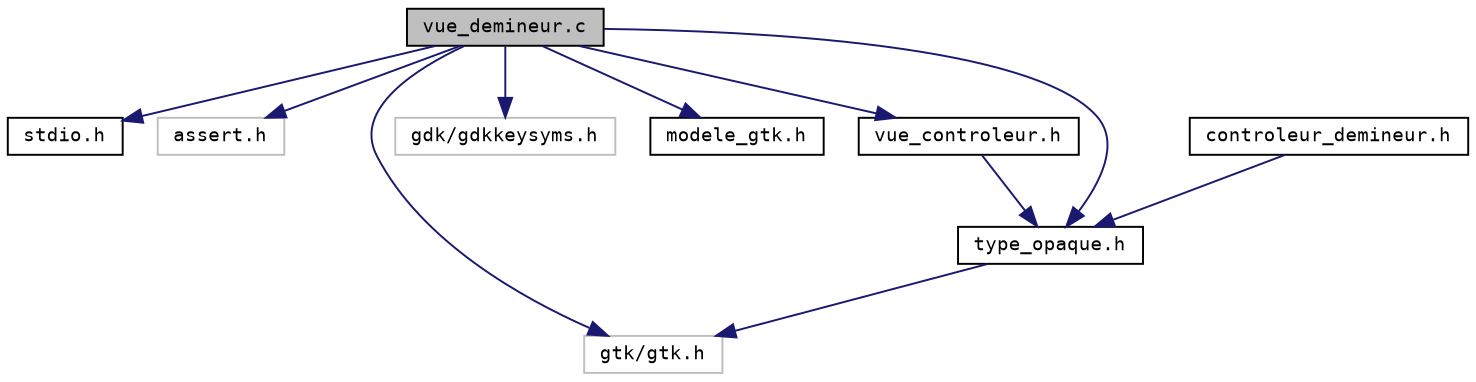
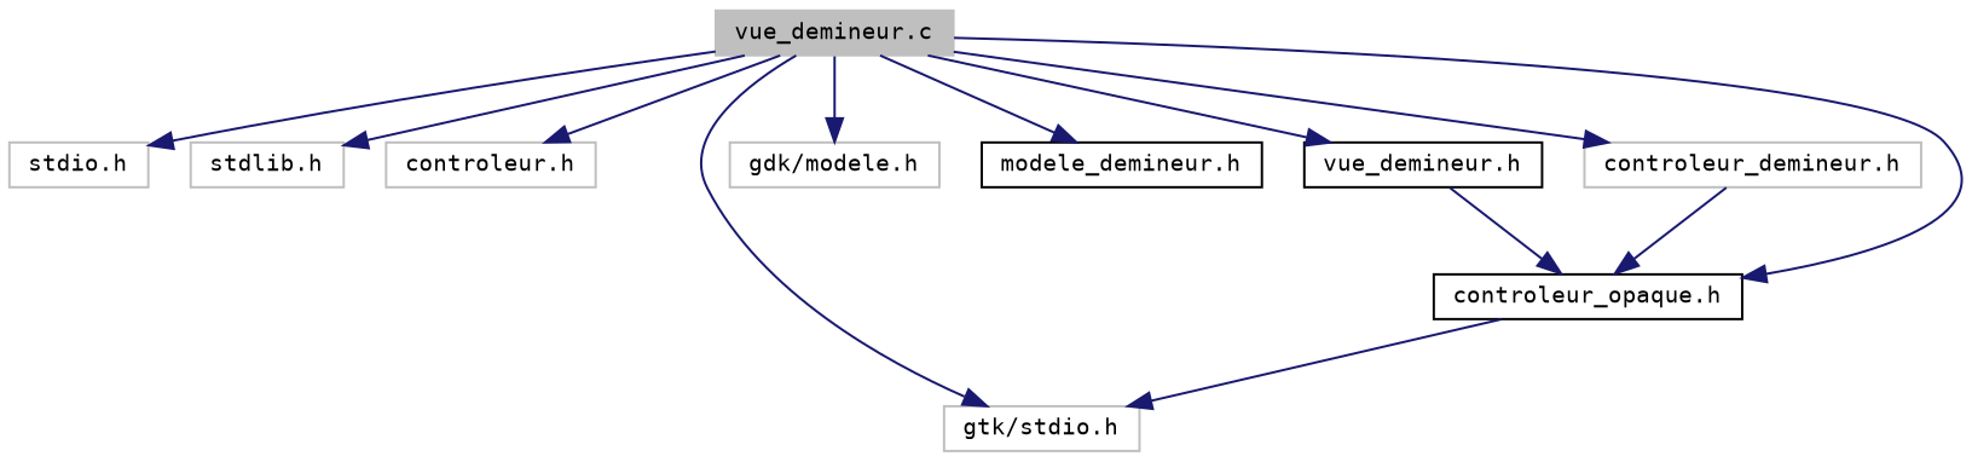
  digraph {
    fontname="DejaVu Sans Mono"
    node [color=black fillcolor=white fontname="DejaVu Sans Mono" fontsize=10 shape=record style=filled]
    edge [color=midnightblue fontname="DejaVu Sans Mono" fontsize=10 labelfontname=Helvetica labelfontsize=10 style=solid]
-   n1 [fillcolor=grey75 fontcolor=black height=0.2 label="vue_demineur.c" width=0.4]
-   n2 [height=0.2 label="stdio.h" width=0.4]
-   n4 [color=grey75 height=0.2 label="assert.h" width=0.4]
-   n5 [color=grey75 height=0.2 label="gtk/gtk.h" width=0.4]
-   n6 [color=grey75 height=0.2 label="gdk/gdkkeysyms.h" width=0.4]
-   n7 [height=0.2 label="modele_gtk.h" width=0.4]
-   n8 [height=0.2 label="vue_controleur.h" width=0.4]
-   n9 [height=0.2 label="controleur_demineur.h" width=0.4]
-   n10 [height=0.2 label="type_opaque.h" width=0.4]
+   n1 [color=grey75 fillcolor=grey75 fontcolor=black height=0.2 label="vue_demineur.c" width=0.4]
+   n2 [color=grey75 height=0.2 label="stdio.h" width=0.4]
+   n3 [color=grey75 height=0.2 label="stdlib.h" width=0.4]
+   n4 [color=grey75 height=0.2 label="controleur.h" width=0.4]
+   n5 [color=grey75 height=0.2 label="gtk/stdio.h" width=0.4]
+   n6 [color=grey75 height=0.2 label="gdk/modele.h" width=0.4]
+   n7 [height=0.2 label="modele_demineur.h" width=0.4]
+   n8 [height=0.2 label="vue_demineur.h" width=0.4]
+   n9 [color=grey75 height=0.2 label="controleur_demineur.h" width=0.4]
+   n10 [height=0.2 label="controleur_opaque.h" width=0.4]
    n1 -> n2
+   n1 -> n3
    n1 -> n4
    n1 -> n5
    n1 -> n6
    n1 -> n7
    n1 -> n8
+   n1 -> n9
    n1 -> n10
    n8 -> n10
    n9 -> n10
    n10 -> n5
  }
